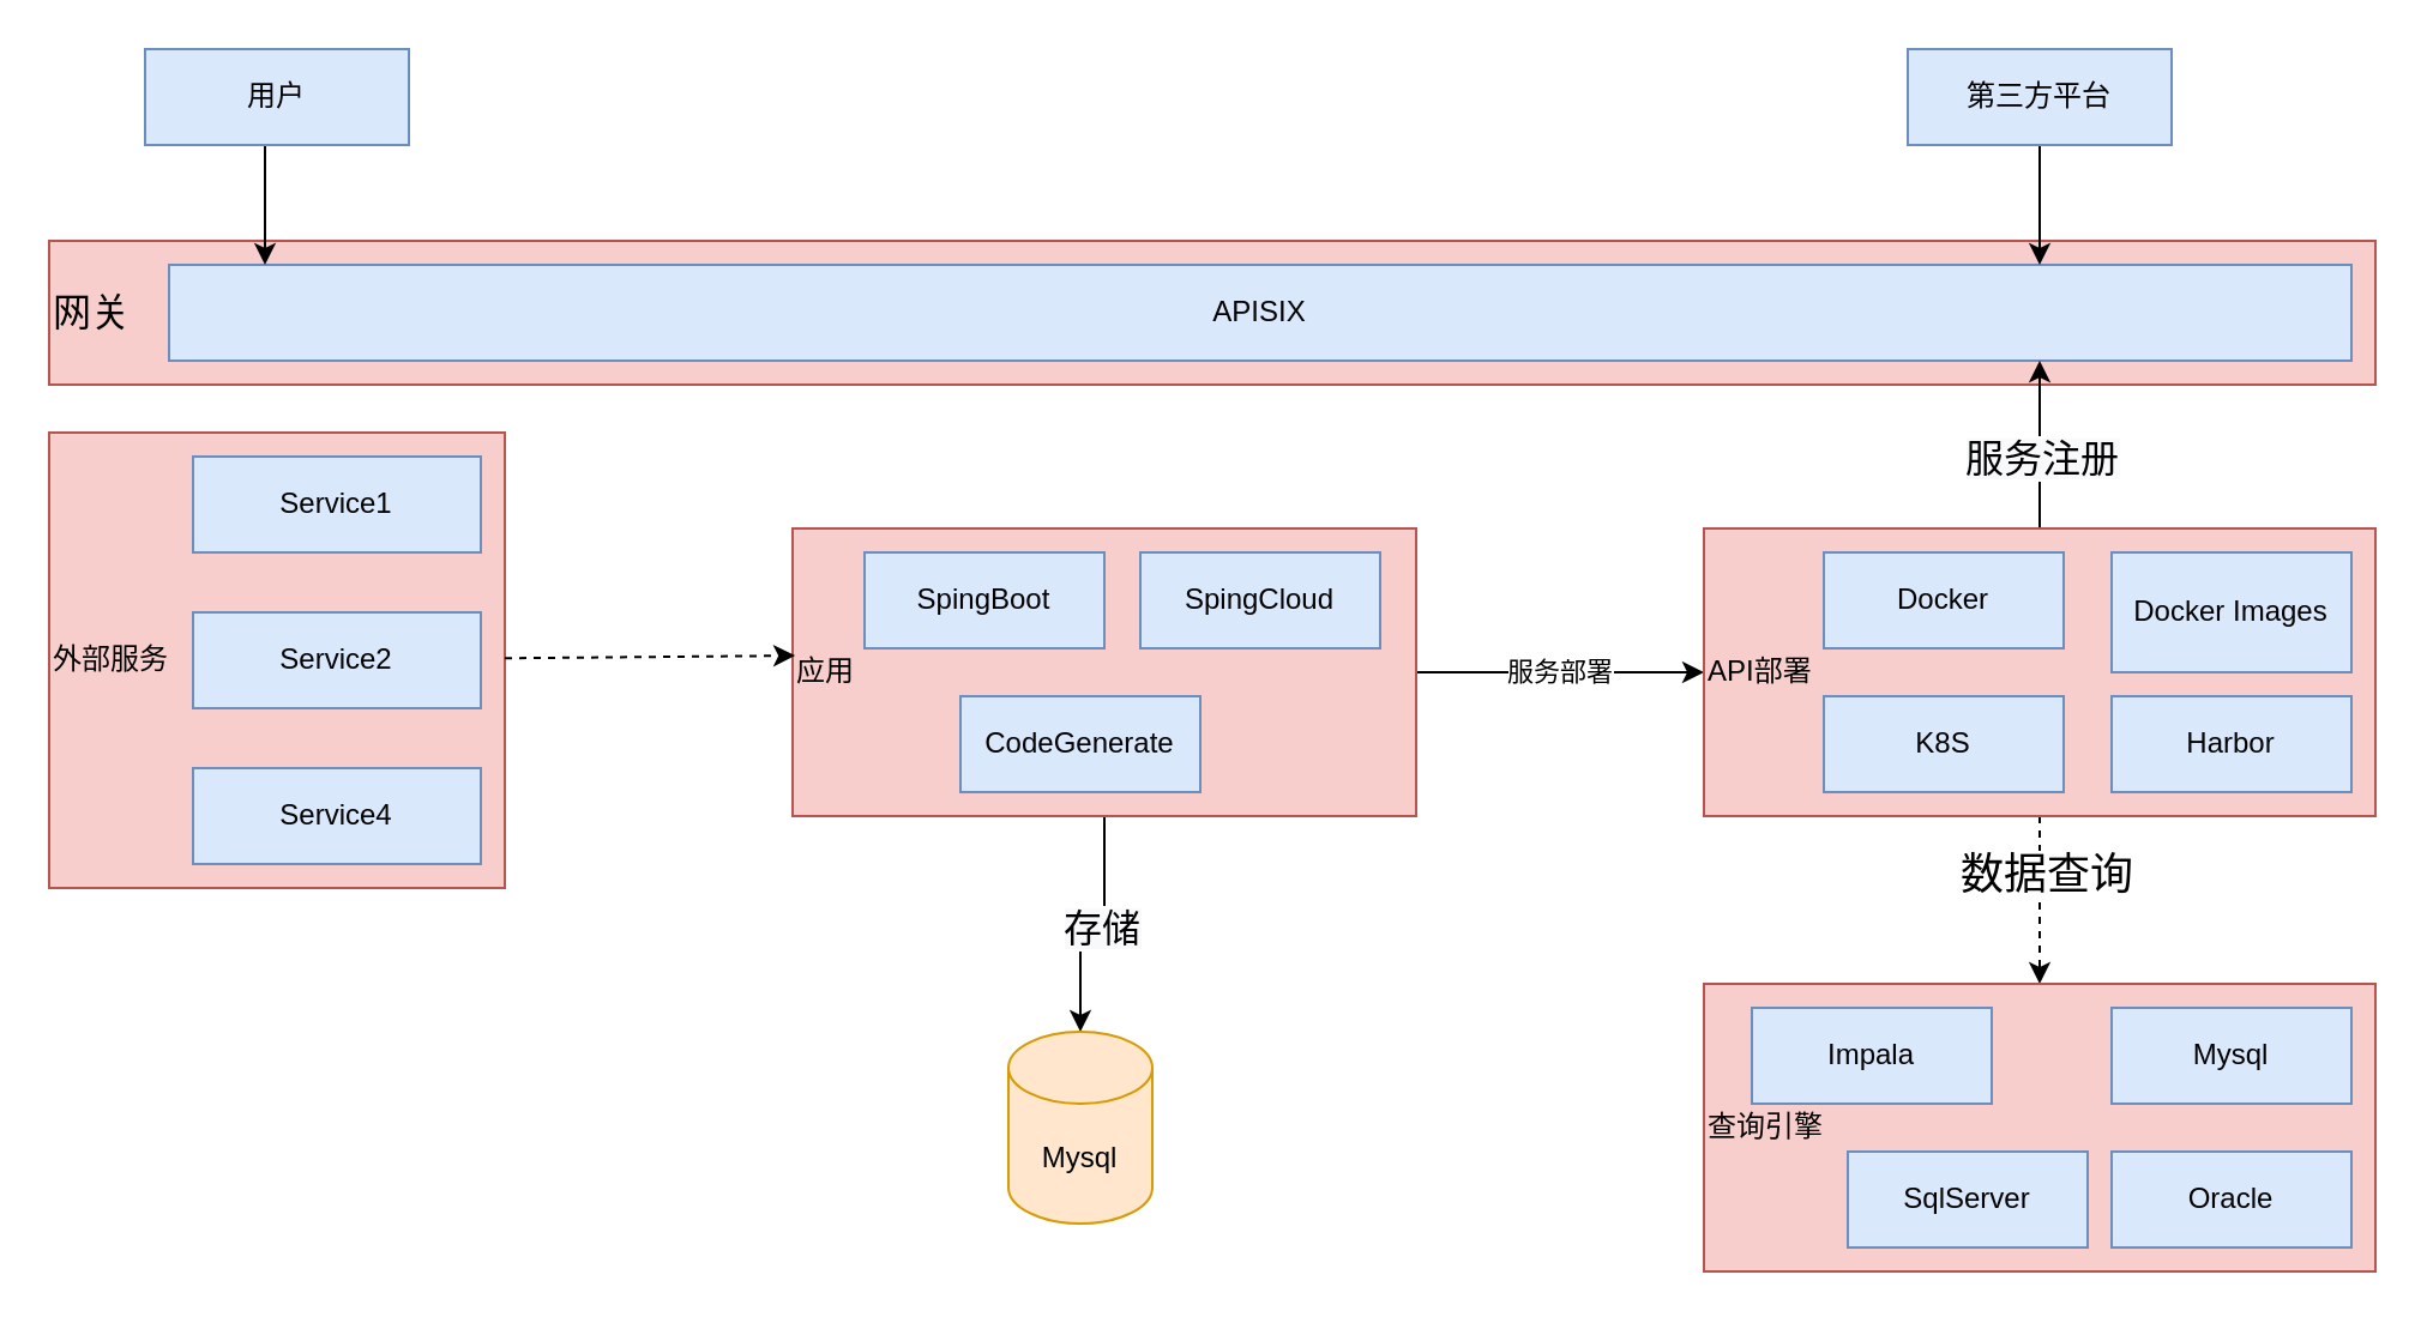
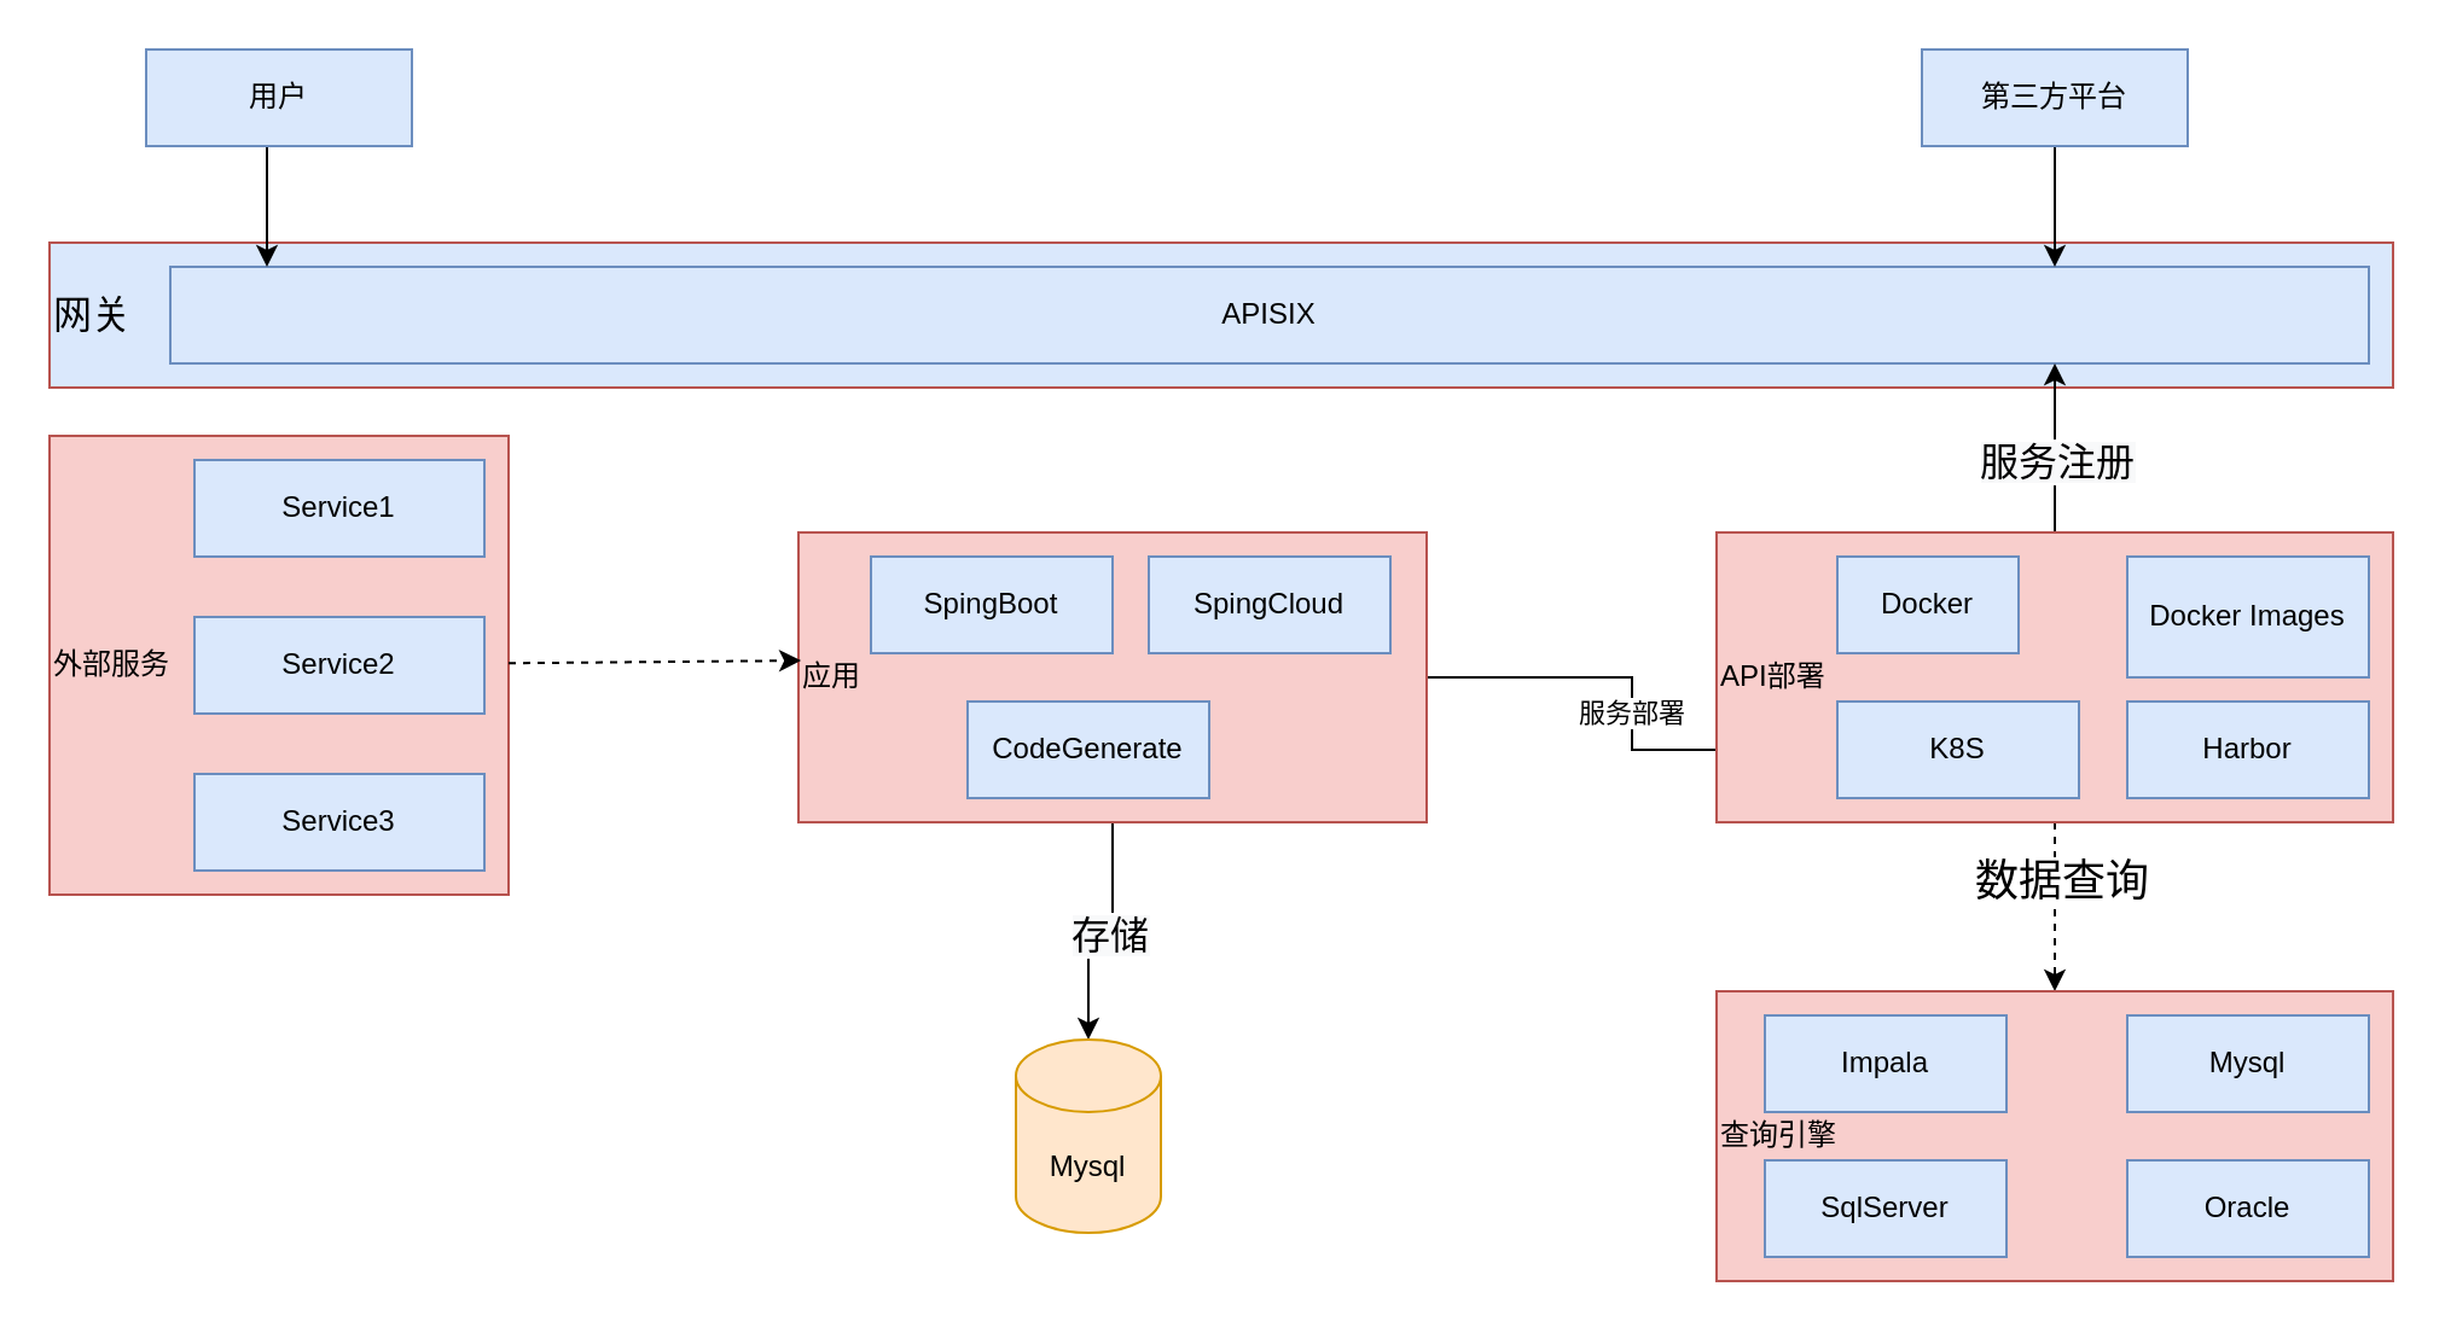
  <mxCell id="0" />
  <mxCell id="1" parent="0" />
- <mxCell id="2" value="&lt;font style=&quot;font-size: 16px&quot;&gt;网关&lt;/font&gt;" style="rounded=0;whiteSpace=wrap;html=1;fillColor=#f8cecc;strokeColor=#b85450;align=left;" vertex="1" parent="1"><mxGeometry y="100" width="970" height="60" as="geometry" x="20" /></mxCell>
+ <mxCell id="2" value="&lt;font style=&quot;font-size: 16px&quot;&gt;网关&lt;/font&gt;" style="rounded=0;whiteSpace=wrap;html=1;fillColor=#dae8fc;strokeColor=#b85450;align=left;" vertex="1" parent="1"><mxGeometry y="100" width="970" height="60" as="geometry" x="20" /></mxCell>
  <mxCell id="3" value="APISIX" style="rounded=0;whiteSpace=wrap;html=1;fillColor=#dae8fc;strokeColor=#6c8ebf;" vertex="1" parent="1"><mxGeometry x="70" y="110" width="910" height="40" as="geometry" /></mxCell>
  <mxCell id="4" value="" style="edgeStyle=orthogonalEdgeStyle;rounded=0;orthogonalLoop=1;jettySize=auto;html=1;" edge="1" parent="1" source="5" target="3"><mxGeometry relative="1" as="geometry"><Array as="points"><mxPoint x="110" y="70" /><mxPoint x="110" y="70" /></Array></mxGeometry></mxCell>
  <mxCell id="5" value="用户" style="rounded=0;whiteSpace=wrap;html=1;fillColor=#dae8fc;strokeColor=#6c8ebf;" vertex="1" parent="1"><mxGeometry x="60" y="20" width="110" height="40" as="geometry" /></mxCell>
  <mxCell id="6" value="" style="edgeStyle=orthogonalEdgeStyle;rounded=0;orthogonalLoop=1;jettySize=auto;html=1;" edge="1" parent="1" source="7" target="3"><mxGeometry relative="1" as="geometry"><Array as="points"><mxPoint x="855" y="110" /><mxPoint x="855" y="110" /></Array></mxGeometry></mxCell>
  <mxCell id="7" value="第三方平台" style="rounded=0;whiteSpace=wrap;html=1;fillColor=#dae8fc;strokeColor=#6c8ebf;" vertex="1" parent="1"><mxGeometry x="795" y="20" width="110" height="40" as="geometry" /></mxCell>
  <mxCell id="8" value="&lt;div&gt;&lt;span&gt;外部服务&lt;/span&gt;&lt;/div&gt;" style="whiteSpace=wrap;html=1;aspect=fixed;align=left;fillColor=#f8cecc;strokeColor=#b85450;" vertex="1" parent="1"><mxGeometry y="180" width="190" height="190" as="geometry" x="20" /></mxCell>
  <mxCell id="9" value="Service1" style="rounded=0;whiteSpace=wrap;html=1;fillColor=#dae8fc;strokeColor=#6c8ebf;" vertex="1" parent="1"><mxGeometry x="80" y="190" width="120" height="40" as="geometry" /></mxCell>
  <mxCell id="10" value="Service2" style="rounded=0;whiteSpace=wrap;html=1;fillColor=#dae8fc;strokeColor=#6c8ebf;" vertex="1" parent="1"><mxGeometry x="80" y="255" width="120" height="40" as="geometry" /></mxCell>
- <mxCell id="11" value="Service4" style="rounded=0;whiteSpace=wrap;html=1;fillColor=#dae8fc;strokeColor=#6c8ebf;" vertex="1" parent="1"><mxGeometry x="80" y="320" width="120" height="40" as="geometry" /></mxCell>
- <mxCell id="12" value="服务部署" style="edgeStyle=orthogonalEdgeStyle;rounded=0;orthogonalLoop=1;jettySize=auto;html=1;" edge="1" parent="1" source="15" target="20"><mxGeometry relative="1" as="geometry" /></mxCell>
+ <mxCell id="11" value="Service3" style="rounded=0;whiteSpace=wrap;html=1;fillColor=#dae8fc;strokeColor=#6c8ebf;" vertex="1" parent="1"><mxGeometry x="80" y="320" width="120" height="40" as="geometry" /></mxCell>
+ <mxCell id="12" value="服务部署" style="edgeStyle=orthogonalEdgeStyle;rounded=0;orthogonalLoop=1;jettySize=auto;html=1;" edge="1" parent="1" source="15" target="26"><mxGeometry relative="1" as="geometry" /></mxCell>
  <mxCell id="13" value="" style="edgeStyle=orthogonalEdgeStyle;rounded=0;orthogonalLoop=1;jettySize=auto;html=1;" edge="1" parent="1" source="15" target="28"><mxGeometry relative="1" as="geometry" /></mxCell>
  <mxCell id="14" value="&lt;span style=&quot;font-size: 16px ; background-color: rgb(248 , 249 , 250)&quot;&gt;存储&lt;/span&gt;" style="edgeLabel;html=1;align=center;verticalAlign=middle;resizable=0;points=[];" vertex="1" connectable="0" parent="13"><mxGeometry x="-0.067" y="1" relative="1" as="geometry"><mxPoint as="offset" /></mxGeometry></mxCell>
  <mxCell id="15" value="应用" style="rounded=0;whiteSpace=wrap;html=1;align=left;fillColor=#f8cecc;strokeColor=#b85450;" vertex="1" parent="1"><mxGeometry x="330" y="220" width="260" height="120" as="geometry" /></mxCell>
  <mxCell id="16" value="" style="edgeStyle=orthogonalEdgeStyle;rounded=0;orthogonalLoop=1;jettySize=auto;html=1;" edge="1" parent="1" source="20" target="3"><mxGeometry relative="1" as="geometry"><Array as="points"><mxPoint x="850" y="190" /><mxPoint x="850" y="190" /></Array></mxGeometry></mxCell>
  <mxCell id="17" value="&lt;span style=&quot;font-size: 16px ; background-color: rgb(248 , 249 , 250)&quot;&gt;服务注册&lt;/span&gt;" style="edgeLabel;html=1;align=center;verticalAlign=middle;resizable=0;points=[];" vertex="1" connectable="0" parent="16"><mxGeometry x="-0.025" y="3" relative="1" as="geometry"><mxPoint x="3" y="4" as="offset" /></mxGeometry></mxCell>
  <mxCell id="18" value="" style="edgeStyle=orthogonalEdgeStyle;rounded=0;orthogonalLoop=1;jettySize=auto;html=1;dashed=1;" edge="1" parent="1" source="20" target="29"><mxGeometry relative="1" as="geometry" /></mxCell>
  <mxCell id="19" value="&lt;font style=&quot;font-size: 18px&quot;&gt;数据查询&lt;/font&gt;" style="edgeLabel;html=1;align=center;verticalAlign=middle;resizable=0;points=[];" vertex="1" connectable="0" parent="18"><mxGeometry x="-0.32" y="2" relative="1" as="geometry"><mxPoint as="offset" /></mxGeometry></mxCell>
  <mxCell id="20" value="API部署" style="rounded=0;whiteSpace=wrap;html=1;fillColor=#f8cecc;strokeColor=#b85450;align=left;" vertex="1" parent="1"><mxGeometry x="710" y="220" width="280" height="120" as="geometry" /></mxCell>
  <mxCell id="21" value="SpingBoot" style="rounded=0;whiteSpace=wrap;html=1;fillColor=#dae8fc;strokeColor=#6c8ebf;" vertex="1" parent="1"><mxGeometry x="360" y="230" width="100" height="40" as="geometry" /></mxCell>
  <mxCell id="22" value="SpingCloud" style="rounded=0;whiteSpace=wrap;html=1;fillColor=#dae8fc;strokeColor=#6c8ebf;" vertex="1" parent="1"><mxGeometry x="475" y="230" width="100" height="40" as="geometry" /></mxCell>
  <mxCell id="23" value="CodeGenerate" style="rounded=0;whiteSpace=wrap;html=1;fillColor=#dae8fc;strokeColor=#6c8ebf;" vertex="1" parent="1"><mxGeometry x="400" y="290" width="100" height="40" as="geometry" /></mxCell>
- <mxCell id="24" value="Docker" style="rounded=0;whiteSpace=wrap;html=1;fillColor=#dae8fc;strokeColor=#6c8ebf;" vertex="1" parent="1"><mxGeometry x="760" y="230" width="100" height="40" as="geometry" /></mxCell>
+ <mxCell id="24" value="Docker" style="rounded=0;whiteSpace=wrap;html=1;fillColor=#dae8fc;strokeColor=#6c8ebf;" vertex="1" parent="1"><mxGeometry x="760" y="230" width="75" height="40" as="geometry" /></mxCell>
  <mxCell id="25" value="Docker Images" style="rounded=0;whiteSpace=wrap;html=1;fillColor=#dae8fc;strokeColor=#6c8ebf;" vertex="1" parent="1"><mxGeometry x="880" y="230" width="100" height="50" as="geometry" /></mxCell>
  <mxCell id="26" value="K8S" style="rounded=0;whiteSpace=wrap;html=1;fillColor=#dae8fc;strokeColor=#6c8ebf;" vertex="1" parent="1"><mxGeometry x="760" y="290" width="100" height="40" as="geometry" /></mxCell>
  <mxCell id="27" value="Harbor" style="rounded=0;whiteSpace=wrap;html=1;fillColor=#dae8fc;strokeColor=#6c8ebf;" vertex="1" parent="1"><mxGeometry x="880" y="290" width="100" height="40" as="geometry" /></mxCell>
  <mxCell id="28" value="Mysql" style="shape=cylinder3;whiteSpace=wrap;html=1;boundedLbl=1;backgroundOutline=1;size=15;fillColor=#ffe6cc;strokeColor=#d79b00;" vertex="1" parent="1"><mxGeometry x="420" y="430" width="60" height="80" as="geometry" /></mxCell>
  <mxCell id="29" value="查询引擎" style="rounded=0;whiteSpace=wrap;html=1;fillColor=#f8cecc;strokeColor=#b85450;align=left;" vertex="1" parent="1"><mxGeometry x="710" y="410" width="280" height="120" as="geometry" /></mxCell>
  <mxCell id="30" value="Impala" style="rounded=0;whiteSpace=wrap;html=1;fillColor=#dae8fc;strokeColor=#6c8ebf;" vertex="1" parent="1"><mxGeometry x="730" y="420" width="100" height="40" as="geometry" /></mxCell>
  <mxCell id="31" value="Mysql" style="rounded=0;whiteSpace=wrap;html=1;fillColor=#dae8fc;strokeColor=#6c8ebf;" vertex="1" parent="1"><mxGeometry x="880" y="420" width="100" height="40" as="geometry" /></mxCell>
- <mxCell id="32" value="SqlServer" style="rounded=0;whiteSpace=wrap;html=1;fillColor=#dae8fc;strokeColor=#6c8ebf;" vertex="1" parent="1"><mxGeometry x="770" y="480" width="100" height="40" as="geometry" /></mxCell>
+ <mxCell id="32" value="SqlServer" style="rounded=0;whiteSpace=wrap;html=1;fillColor=#dae8fc;strokeColor=#6c8ebf;" vertex="1" parent="1"><mxGeometry x="730" y="480" width="100" height="40" as="geometry" /></mxCell>
  <mxCell id="33" value="Oracle" style="rounded=0;whiteSpace=wrap;html=1;fillColor=#dae8fc;strokeColor=#6c8ebf;" vertex="1" parent="1"><mxGeometry x="880" y="480" width="100" height="40" as="geometry" /></mxCell>
  <mxCell id="34" value="" style="endArrow=classic;html=1;entryX=0.004;entryY=0.442;entryDx=0;entryDy=0;entryPerimeter=0;dashed=1;" edge="1" parent="1" source="8" target="15"><mxGeometry width="50" height="50" relative="1" as="geometry"><mxPoint x="220" y="280" as="sourcePoint" /><mxPoint x="330" y="278" as="targetPoint" /></mxGeometry></mxCell>
